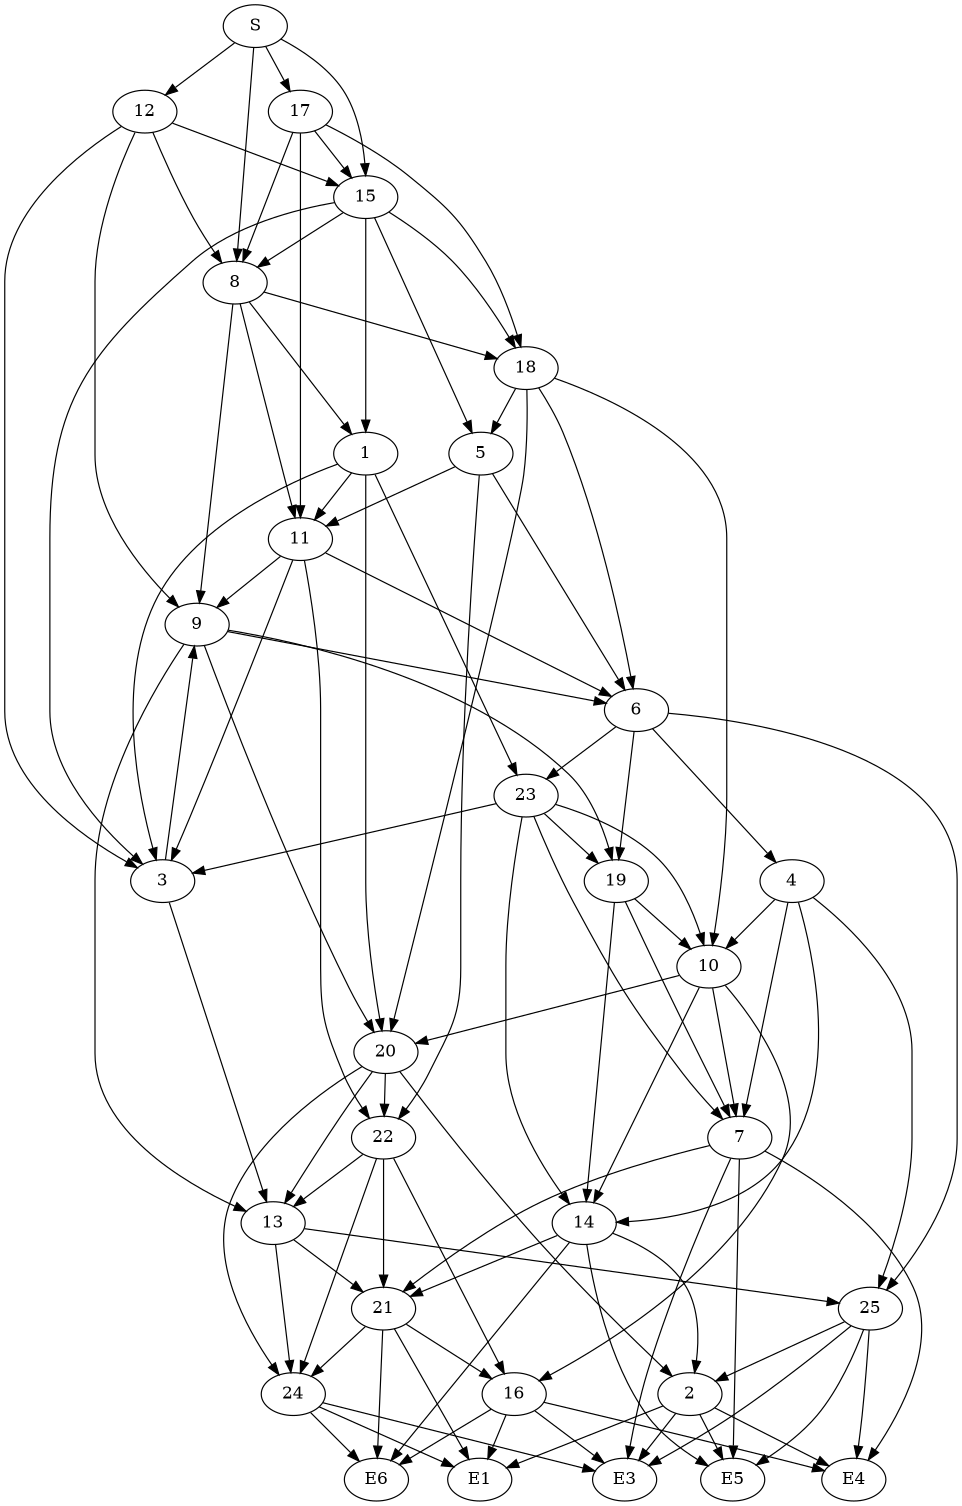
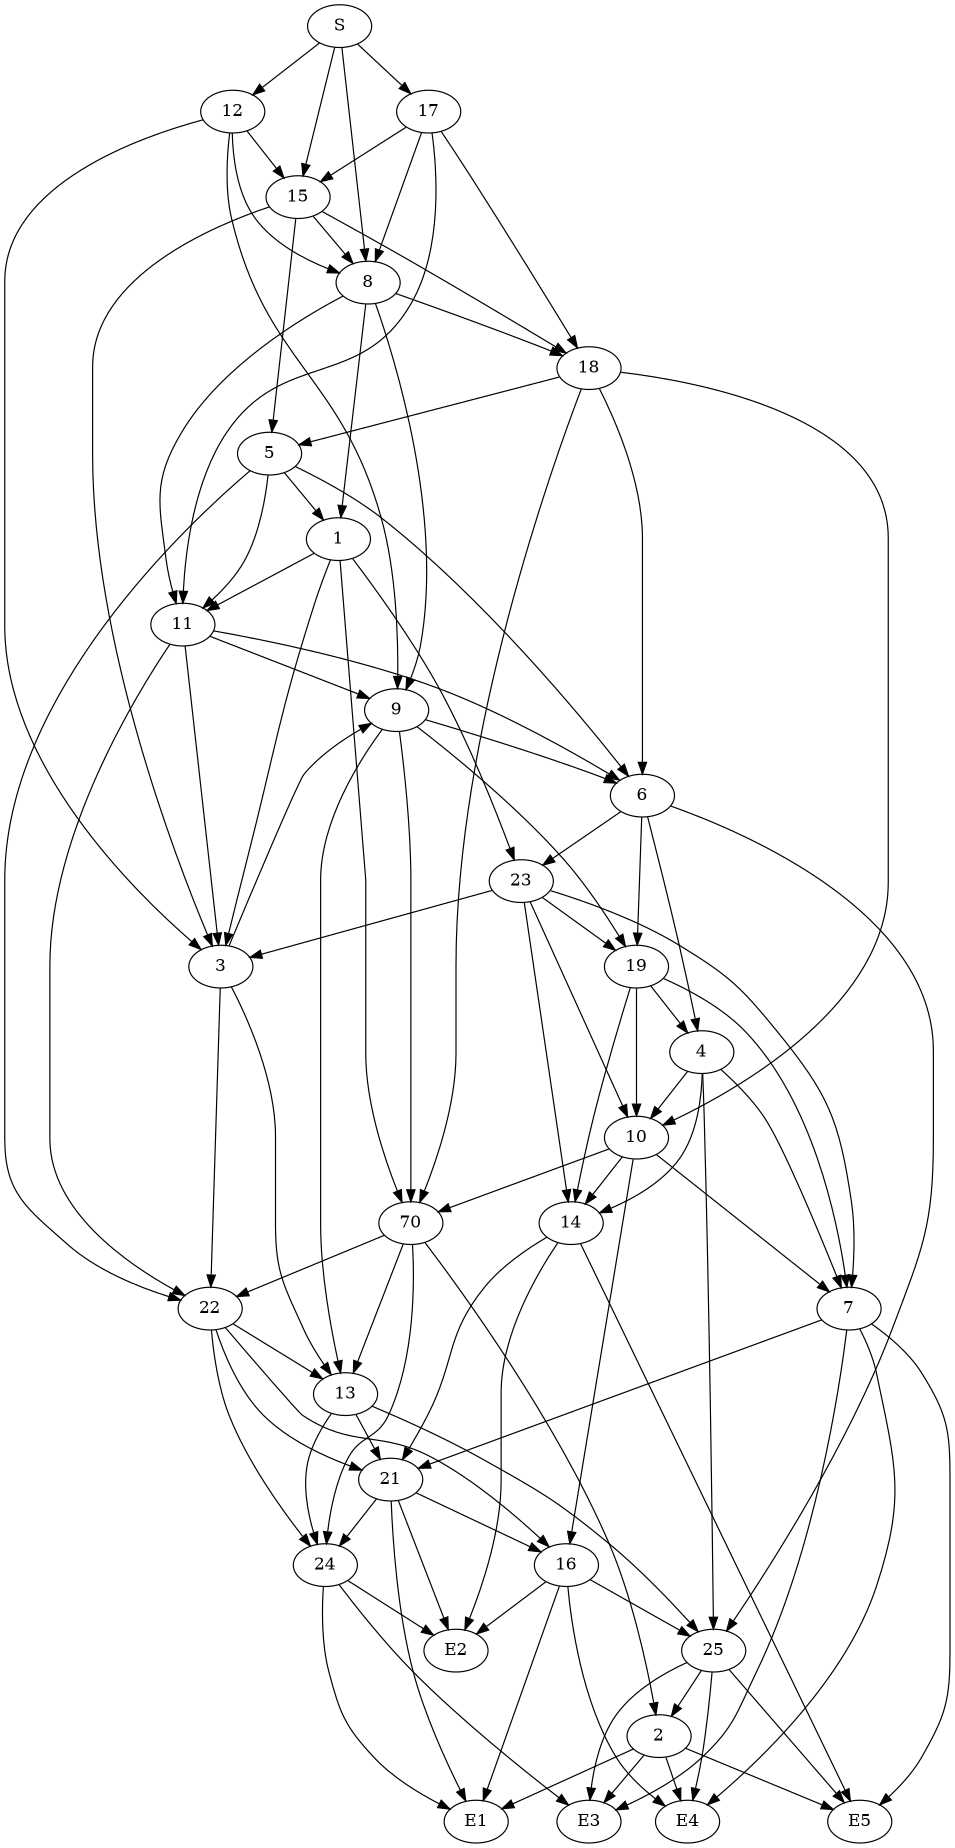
  strict digraph {
    S
    8
    12
    15
    17
    1
    11
    9
    18
    3
    5
-   20
+   20 [label=70]
    23
    22
    6
    13
    19
    10
    2
    24
    7
    14
    21
    16
    25
    4
    E1
    E3
    E4
    E5
-   E2 [label=E6]
+   E2
    S -> 8
    S -> 12
    S -> 15
    S -> 17
    8 -> 1
    8 -> 11
    8 -> 9
    8 -> 18
    12 -> 8
    12 -> 15
    12 -> 9
    12 -> 3
    15 -> 8
    15 -> 18
    15 -> 3
    15 -> 5
    17 -> 8
    17 -> 15
    17 -> 11
    17 -> 18
    1 -> 11
    1 -> 3
    1 -> 20
    1 -> 23
    11 -> 9
    11 -> 3
    11 -> 22
    11 -> 6
    9 -> 20
    9 -> 6
    9 -> 13
    9 -> 19
    18 -> 5
    18 -> 20
    18 -> 6
    18 -> 10
    3 -> 9
+   3 -> 22
    3 -> 13
-   15 -> 1
+   5 -> 1
    5 -> 11
    5 -> 22
    5 -> 6
    20 -> 22
    20 -> 13
    20 -> 2
    20 -> 24
    23 -> 3
    23 -> 19
    23 -> 10
    23 -> 7
    23 -> 14
    22 -> 13
    22 -> 24
    22 -> 21
    22 -> 16
    6 -> 23
    6 -> 19
    6 -> 25
    6 -> 4
    13 -> 24
    13 -> 21
    13 -> 25
    19 -> 10
    19 -> 7
    19 -> 14
+   19 -> 4
    10 -> 20
    10 -> 7
    10 -> 14
    10 -> 16
    2 -> E1
    2 -> E3
    2 -> E4
    2 -> E5
    24 -> E1
    24 -> E3
    24 -> E2
    7 -> 21
    7 -> E3
    7 -> E4
    7 -> E5
-   14 -> 2
    14 -> 21
    14 -> E5
    14 -> E2
    21 -> 24
    21 -> 16
    21 -> E1
    21 -> E2
-   16 -> E3
+   16 -> 25
    16 -> E1
    16 -> E4
    16 -> E2
    25 -> 2
    25 -> E3
    25 -> E4
    25 -> E5
    4 -> 10
    4 -> 7
    4 -> 14
    4 -> 25
  }
